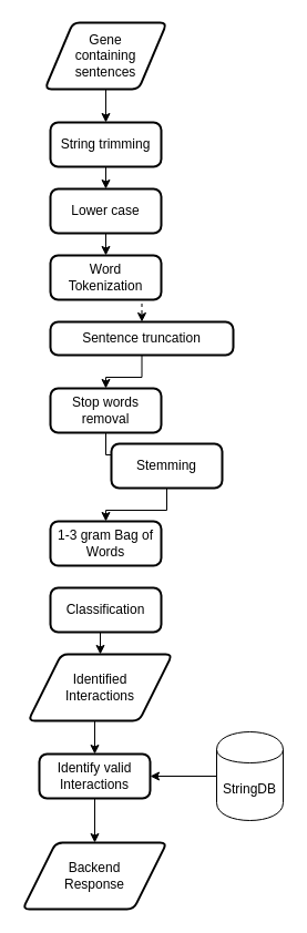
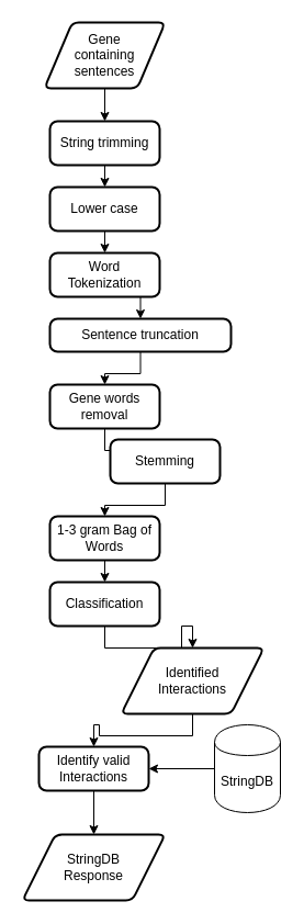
  <mxCell id="0" />
  <mxCell id="1" parent="0" />
  <mxCell id="2" style="edgeStyle=orthogonalEdgeStyle;rounded=0;orthogonalLoop=1;jettySize=auto;html=1;exitX=0.5;exitY=1;exitDx=0;exitDy=0;entryX=0.5;entryY=0;entryDx=0;entryDy=0;" edge="1" parent="1" source="3" target="25"><mxGeometry relative="1" as="geometry" /></mxCell>
- <mxCell id="3" value="Identified&lt;br&gt;Interactions&lt;br&gt;" style="verticalLabelPosition=middle;verticalAlign=middle;html=1;strokeWidth=2;shape=parallelogram;perimeter=parallelogramPerimeter;whiteSpace=wrap;rounded=1;arcSize=12;size=0.23;labelPosition=center;align=center;" vertex="1" parent="1"><mxGeometry x="25" y="590" width="130" height="60" as="geometry" /></mxCell>
+ <mxCell id="3" value="Identified&lt;br&gt;Interactions&lt;br&gt;" style="verticalLabelPosition=middle;verticalAlign=middle;html=1;strokeWidth=2;shape=parallelogram;perimeter=parallelogramPerimeter;whiteSpace=wrap;rounded=1;arcSize=12;size=0.23;labelPosition=center;align=center;" vertex="1" parent="1"><mxGeometry x="110" y="590" width="130" height="60" as="geometry" /></mxCell>
  <mxCell id="4" value="Gene&lt;br&gt;containing&lt;br&gt;sentences" style="verticalLabelPosition=middle;verticalAlign=middle;html=1;strokeWidth=2;shape=parallelogram;perimeter=parallelogramPerimeter;whiteSpace=wrap;rounded=1;arcSize=12;size=0.23;labelPosition=center;align=center;" vertex="1" parent="1"><mxGeometry x="40" y="20" width="110" height="60" as="geometry" /></mxCell>
  <mxCell id="5" style="edgeStyle=orthogonalEdgeStyle;rounded=0;orthogonalLoop=1;jettySize=auto;html=1;exitX=0.5;exitY=1;exitDx=0;exitDy=0;entryX=0.5;entryY=0;entryDx=0;entryDy=0;" edge="1" parent="1" source="6" target="8"><mxGeometry relative="1" as="geometry" /></mxCell>
  <mxCell id="6" value="String trimming" style="rounded=1;whiteSpace=wrap;html=1;absoluteArcSize=1;arcSize=14;strokeWidth=2;" vertex="1" parent="1"><mxGeometry x="45" y="110" width="100" height="40" as="geometry" /></mxCell>
  <mxCell id="7" style="edgeStyle=orthogonalEdgeStyle;rounded=0;orthogonalLoop=1;jettySize=auto;html=1;exitX=0.5;exitY=1;exitDx=0;exitDy=0;entryX=0.5;entryY=0;entryDx=0;entryDy=0;" edge="1" parent="1" source="8" target="12"><mxGeometry relative="1" as="geometry" /></mxCell>
  <mxCell id="8" value="Lower case" style="rounded=1;whiteSpace=wrap;html=1;absoluteArcSize=1;arcSize=14;strokeWidth=2;" vertex="1" parent="1"><mxGeometry x="45" y="170" width="100" height="40" as="geometry" /></mxCell>
  <mxCell id="9" style="edgeStyle=orthogonalEdgeStyle;rounded=0;orthogonalLoop=1;jettySize=auto;html=1;exitX=0.5;exitY=1;exitDx=0;exitDy=0;entryX=0.5;entryY=0;entryDx=0;entryDy=0;" edge="1" parent="1" source="10" target="14"><mxGeometry relative="1" as="geometry" /></mxCell>
  <mxCell id="10" value="Sentence truncation" style="rounded=1;whiteSpace=wrap;html=1;absoluteArcSize=1;arcSize=14;strokeWidth=2;" vertex="1" parent="1"><mxGeometry x="45" y="290" width="165" height="30" as="geometry" /></mxCell>
- <mxCell id="11" style="edgeStyle=orthogonalEdgeStyle;rounded=0;orthogonalLoop=1;jettySize=auto;html=1;exitX=0.5;exitY=1;exitDx=0;exitDy=0;entryX=0.5;entryY=0;entryDx=0;entryDy=0;dashed=1;" edge="1" parent="1" source="12" target="10"><mxGeometry relative="1" as="geometry" /></mxCell>
+ <mxCell id="11" style="edgeStyle=orthogonalEdgeStyle;rounded=0;orthogonalLoop=1;jettySize=auto;html=1;exitX=0.5;exitY=1;exitDx=0;exitDy=0;entryX=0.5;entryY=0;entryDx=0;entryDy=0;" edge="1" parent="1" source="12" target="10"><mxGeometry relative="1" as="geometry" /></mxCell>
  <mxCell id="12" value="Word Tokenization" style="rounded=1;whiteSpace=wrap;html=1;absoluteArcSize=1;arcSize=14;strokeWidth=2;" vertex="1" parent="1"><mxGeometry x="45" y="230" width="100" height="40" as="geometry" /></mxCell>
  <mxCell id="13" style="edgeStyle=orthogonalEdgeStyle;rounded=0;orthogonalLoop=1;jettySize=auto;html=1;exitX=0.5;exitY=1;exitDx=0;exitDy=0;entryX=0.5;entryY=0;entryDx=0;entryDy=0;" edge="1" parent="1" source="14" target="16"><mxGeometry relative="1" as="geometry" /></mxCell>
- <mxCell id="14" value="Stop words removal" style="rounded=1;whiteSpace=wrap;html=1;absoluteArcSize=1;arcSize=14;strokeWidth=2;" vertex="1" parent="1"><mxGeometry x="45" y="350" width="100" height="40" as="geometry" /></mxCell>
+ <mxCell id="14" value="Gene words removal" style="rounded=1;whiteSpace=wrap;html=1;absoluteArcSize=1;arcSize=14;strokeWidth=2;" vertex="1" parent="1"><mxGeometry x="45" y="350" width="100" height="40" as="geometry" /></mxCell>
  <mxCell id="15" style="edgeStyle=orthogonalEdgeStyle;rounded=0;orthogonalLoop=1;jettySize=auto;html=1;exitX=0.5;exitY=1;exitDx=0;exitDy=0;entryX=0.5;entryY=0;entryDx=0;entryDy=0;" edge="1" parent="1" source="16" target="18"><mxGeometry relative="1" as="geometry" /></mxCell>
  <mxCell id="16" value="Stemming" style="rounded=1;whiteSpace=wrap;html=1;absoluteArcSize=1;arcSize=14;strokeWidth=2;" vertex="1" parent="1"><mxGeometry x="100" y="400" width="100" height="40" as="geometry" /></mxCell>
+ <mxCell id="17" style="edgeStyle=orthogonalEdgeStyle;rounded=0;orthogonalLoop=1;jettySize=auto;html=1;exitX=0.5;exitY=1;exitDx=0;exitDy=0;entryX=0.5;entryY=0;entryDx=0;entryDy=0;" edge="1" parent="1" source="18" target="20"><mxGeometry relative="1" as="geometry" /></mxCell>
  <mxCell id="18" value="1-3 gram Bag of Words" style="rounded=1;whiteSpace=wrap;html=1;absoluteArcSize=1;arcSize=14;strokeWidth=2;" vertex="1" parent="1"><mxGeometry x="45" y="470" width="100" height="40" as="geometry" /></mxCell>
  <mxCell id="19" style="edgeStyle=orthogonalEdgeStyle;rounded=0;orthogonalLoop=1;jettySize=auto;html=1;exitX=0.5;exitY=1;exitDx=0;exitDy=0;entryX=0.5;entryY=0;entryDx=0;entryDy=0;" edge="1" parent="1" source="20" target="3"><mxGeometry relative="1" as="geometry" /></mxCell>
  <mxCell id="20" value="Classification" style="rounded=1;whiteSpace=wrap;html=1;absoluteArcSize=1;arcSize=14;strokeWidth=2;" vertex="1" parent="1"><mxGeometry x="45" y="530" width="100" height="40" as="geometry" /></mxCell>
  <mxCell id="21" value="" style="endArrow=classic;html=1;exitX=0.5;exitY=1;exitDx=0;exitDy=0;entryX=0.5;entryY=0;entryDx=0;entryDy=0;" edge="1" parent="1" source="4" target="6"><mxGeometry width="50" height="50" relative="1" as="geometry"><mxPoint x="195" y="120" as="sourcePoint" /><mxPoint x="245" y="70" as="targetPoint" /></mxGeometry></mxCell>
  <mxCell id="22" style="edgeStyle=orthogonalEdgeStyle;rounded=0;orthogonalLoop=1;jettySize=auto;html=1;exitX=0;exitY=0.5;exitDx=0;exitDy=0;entryX=1;entryY=0.5;entryDx=0;entryDy=0;" edge="1" parent="1" source="23" target="25"><mxGeometry relative="1" as="geometry" /></mxCell>
  <mxCell id="23" value="StringDB" style="shape=cylinder;whiteSpace=wrap;html=1;boundedLbl=1;backgroundOutline=1;" vertex="1" parent="1"><mxGeometry x="195" y="660" width="60" height="80" as="geometry" /></mxCell>
  <mxCell id="24" style="edgeStyle=orthogonalEdgeStyle;rounded=0;orthogonalLoop=1;jettySize=auto;html=1;exitX=0.5;exitY=1;exitDx=0;exitDy=0;entryX=0.5;entryY=0;entryDx=0;entryDy=0;" edge="1" parent="1" source="25" target="26"><mxGeometry relative="1" as="geometry" /></mxCell>
  <mxCell id="25" value="Identify valid&lt;br&gt;Interactions&lt;br&gt;" style="rounded=1;whiteSpace=wrap;html=1;absoluteArcSize=1;arcSize=14;strokeWidth=2;" vertex="1" parent="1"><mxGeometry x="35" y="680" width="100" height="40" as="geometry" /></mxCell>
- <mxCell id="26" value="Backend&lt;br&gt;Response&lt;br&gt;" style="verticalLabelPosition=middle;verticalAlign=middle;html=1;strokeWidth=2;shape=parallelogram;perimeter=parallelogramPerimeter;whiteSpace=wrap;rounded=1;arcSize=12;size=0.23;labelPosition=center;align=center;" vertex="1" parent="1"><mxGeometry x="20" y="760" width="130" height="60" as="geometry" /></mxCell>
+ <mxCell id="26" value="StringDB&lt;br&gt;Response&lt;br&gt;" style="verticalLabelPosition=middle;verticalAlign=middle;html=1;strokeWidth=2;shape=parallelogram;perimeter=parallelogramPerimeter;whiteSpace=wrap;rounded=1;arcSize=12;size=0.23;labelPosition=center;align=center;" vertex="1" parent="1"><mxGeometry x="20" y="760" width="130" height="60" as="geometry" /></mxCell>
